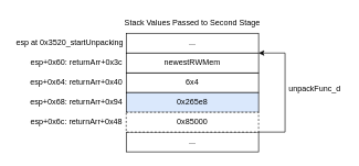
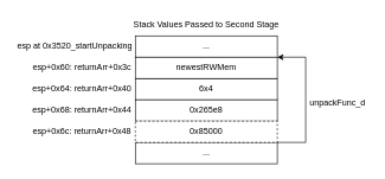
  <mxCell id="0" />
  <mxCell id="1" parent="0" />
  <mxCell id="2" value="Stack Values Passed to Second Stage" style="text;html=1;strokeColor=none;fillColor=none;align=center;verticalAlign=middle;whiteSpace=wrap;rounded=0;" vertex="1" parent="1"><mxGeometry x="185" y="20" width="210" height="30" as="geometry" /></mxCell>
  <mxCell id="3" value="esp at 0x3520_startUnpacking" style="text;html=1;strokeColor=none;fillColor=none;align=center;verticalAlign=middle;whiteSpace=wrap;rounded=0;" vertex="1" parent="1"><mxGeometry x="20" y="50" width="170" height="30" as="geometry" /></mxCell>
  <mxCell id="4" value="..." style="rounded=0;whiteSpace=wrap;html=1;container=0;" vertex="1" parent="1"><mxGeometry x="190" y="50" width="200" height="30" as="geometry" /></mxCell>
  <mxCell id="5" value="..." style="rounded=0;whiteSpace=wrap;html=1;container=0;" vertex="1" parent="1"><mxGeometry x="190" y="200" width="200" height="30" as="geometry" /></mxCell>
  <mxCell id="6" value="6x4" style="rounded=0;whiteSpace=wrap;html=1;container=0;" vertex="1" parent="1"><mxGeometry x="190" y="110" width="200" height="30" as="geometry" /></mxCell>
- <mxCell id="7" value="0x265e8" style="rounded=0;whiteSpace=wrap;html=1;container=0;fillColor=#dae8fc;" vertex="1" parent="1"><mxGeometry x="190" y="140" width="200" height="30" as="geometry" /></mxCell>
+ <mxCell id="7" value="0x265e8" style="rounded=0;whiteSpace=wrap;html=1;container=0;" vertex="1" parent="1"><mxGeometry x="190" y="140" width="200" height="30" as="geometry" /></mxCell>
  <mxCell id="8" value="0x85000" style="rounded=0;whiteSpace=wrap;html=1;container=0;dashed=1;" vertex="1" parent="1"><mxGeometry x="190" y="170" width="200" height="30" as="geometry" /></mxCell>
  <mxCell id="9" value="esp+0x60: returnArr+0x3c" style="text;html=1;strokeColor=none;fillColor=none;align=center;verticalAlign=middle;whiteSpace=wrap;rounded=0;" vertex="1" parent="1"><mxGeometry x="40" y="80" width="150" height="30" as="geometry" /></mxCell>
  <mxCell id="10" value="esp+0x64: returnArr+0x40" style="text;html=1;strokeColor=none;fillColor=none;align=center;verticalAlign=middle;whiteSpace=wrap;rounded=0;" vertex="1" parent="1"><mxGeometry x="40" y="110" width="150" height="30" as="geometry" /></mxCell>
- <mxCell id="11" value="esp+0x68: returnArr+0x94" style="text;html=1;strokeColor=none;fillColor=none;align=center;verticalAlign=middle;whiteSpace=wrap;rounded=0;" vertex="1" parent="1"><mxGeometry x="40" y="140" width="150" height="30" as="geometry" /></mxCell>
+ <mxCell id="11" value="esp+0x68: returnArr+0x44" style="text;html=1;strokeColor=none;fillColor=none;align=center;verticalAlign=middle;whiteSpace=wrap;rounded=0;" vertex="1" parent="1"><mxGeometry x="40" y="140" width="150" height="30" as="geometry" /></mxCell>
  <mxCell id="12" value="esp+0x6c: returnArr+0x48" style="text;html=1;strokeColor=none;fillColor=none;align=center;verticalAlign=middle;whiteSpace=wrap;rounded=0;" vertex="1" parent="1"><mxGeometry x="40" y="170" width="150" height="30" as="geometry" /></mxCell>
  <mxCell id="13" value="newestRWMem" style="rounded=0;whiteSpace=wrap;html=1;container=0;" vertex="1" parent="1"><mxGeometry x="190" y="80" width="200" height="30" as="geometry" /></mxCell>
  <mxCell id="14" value="" style="endArrow=classic;html=1;rounded=0;exitX=1;exitY=1;exitDx=0;exitDy=0;entryX=1;entryY=0;entryDx=0;entryDy=0;edgeStyle=orthogonalEdgeStyle;" edge="1" parent="1" source="8" target="13"><mxGeometry width="50" height="50" relative="1" as="geometry"><mxPoint x="220" y="180" as="sourcePoint" /><mxPoint x="270" y="130" as="targetPoint" /><Array as="points"><mxPoint x="430" y="200" /><mxPoint x="430" y="80" /></Array></mxGeometry></mxCell>
- <mxCell id="15" value="unpackFunc_d" style="text;html=1;strokeColor=none;fillColor=none;align=center;verticalAlign=middle;whiteSpace=wrap;rounded=0;" vertex="1" parent="1"><mxGeometry x="430" y="120" width="90" height="30" as="geometry" /></mxCell>
+ <mxCell id="15" value="unpackFunc_d" style="text;html=1;strokeColor=none;fillColor=none;align=center;verticalAlign=middle;whiteSpace=wrap;rounded=0;" vertex="1" parent="1"><mxGeometry x="430" y="130" width="90" height="30" as="geometry" /></mxCell>
